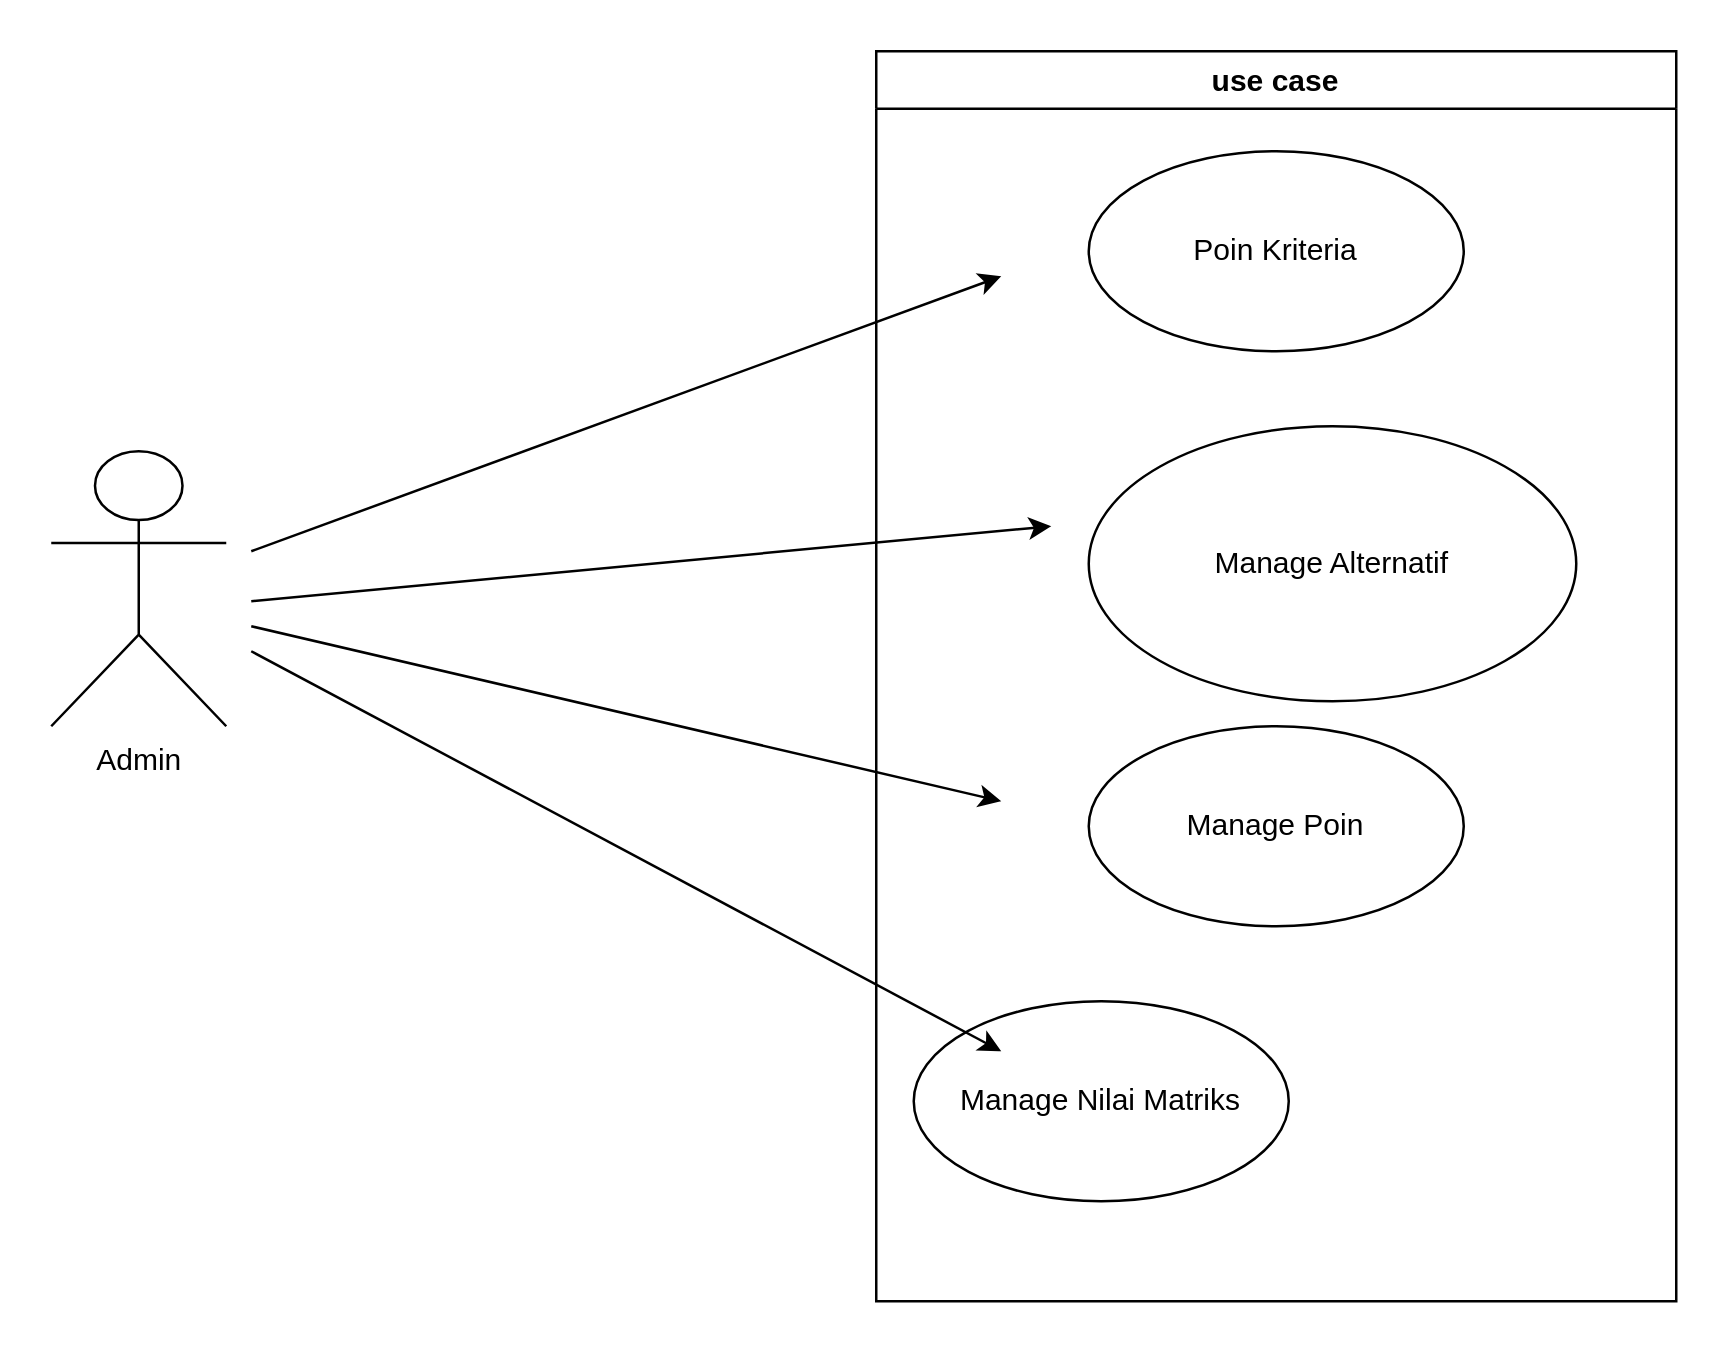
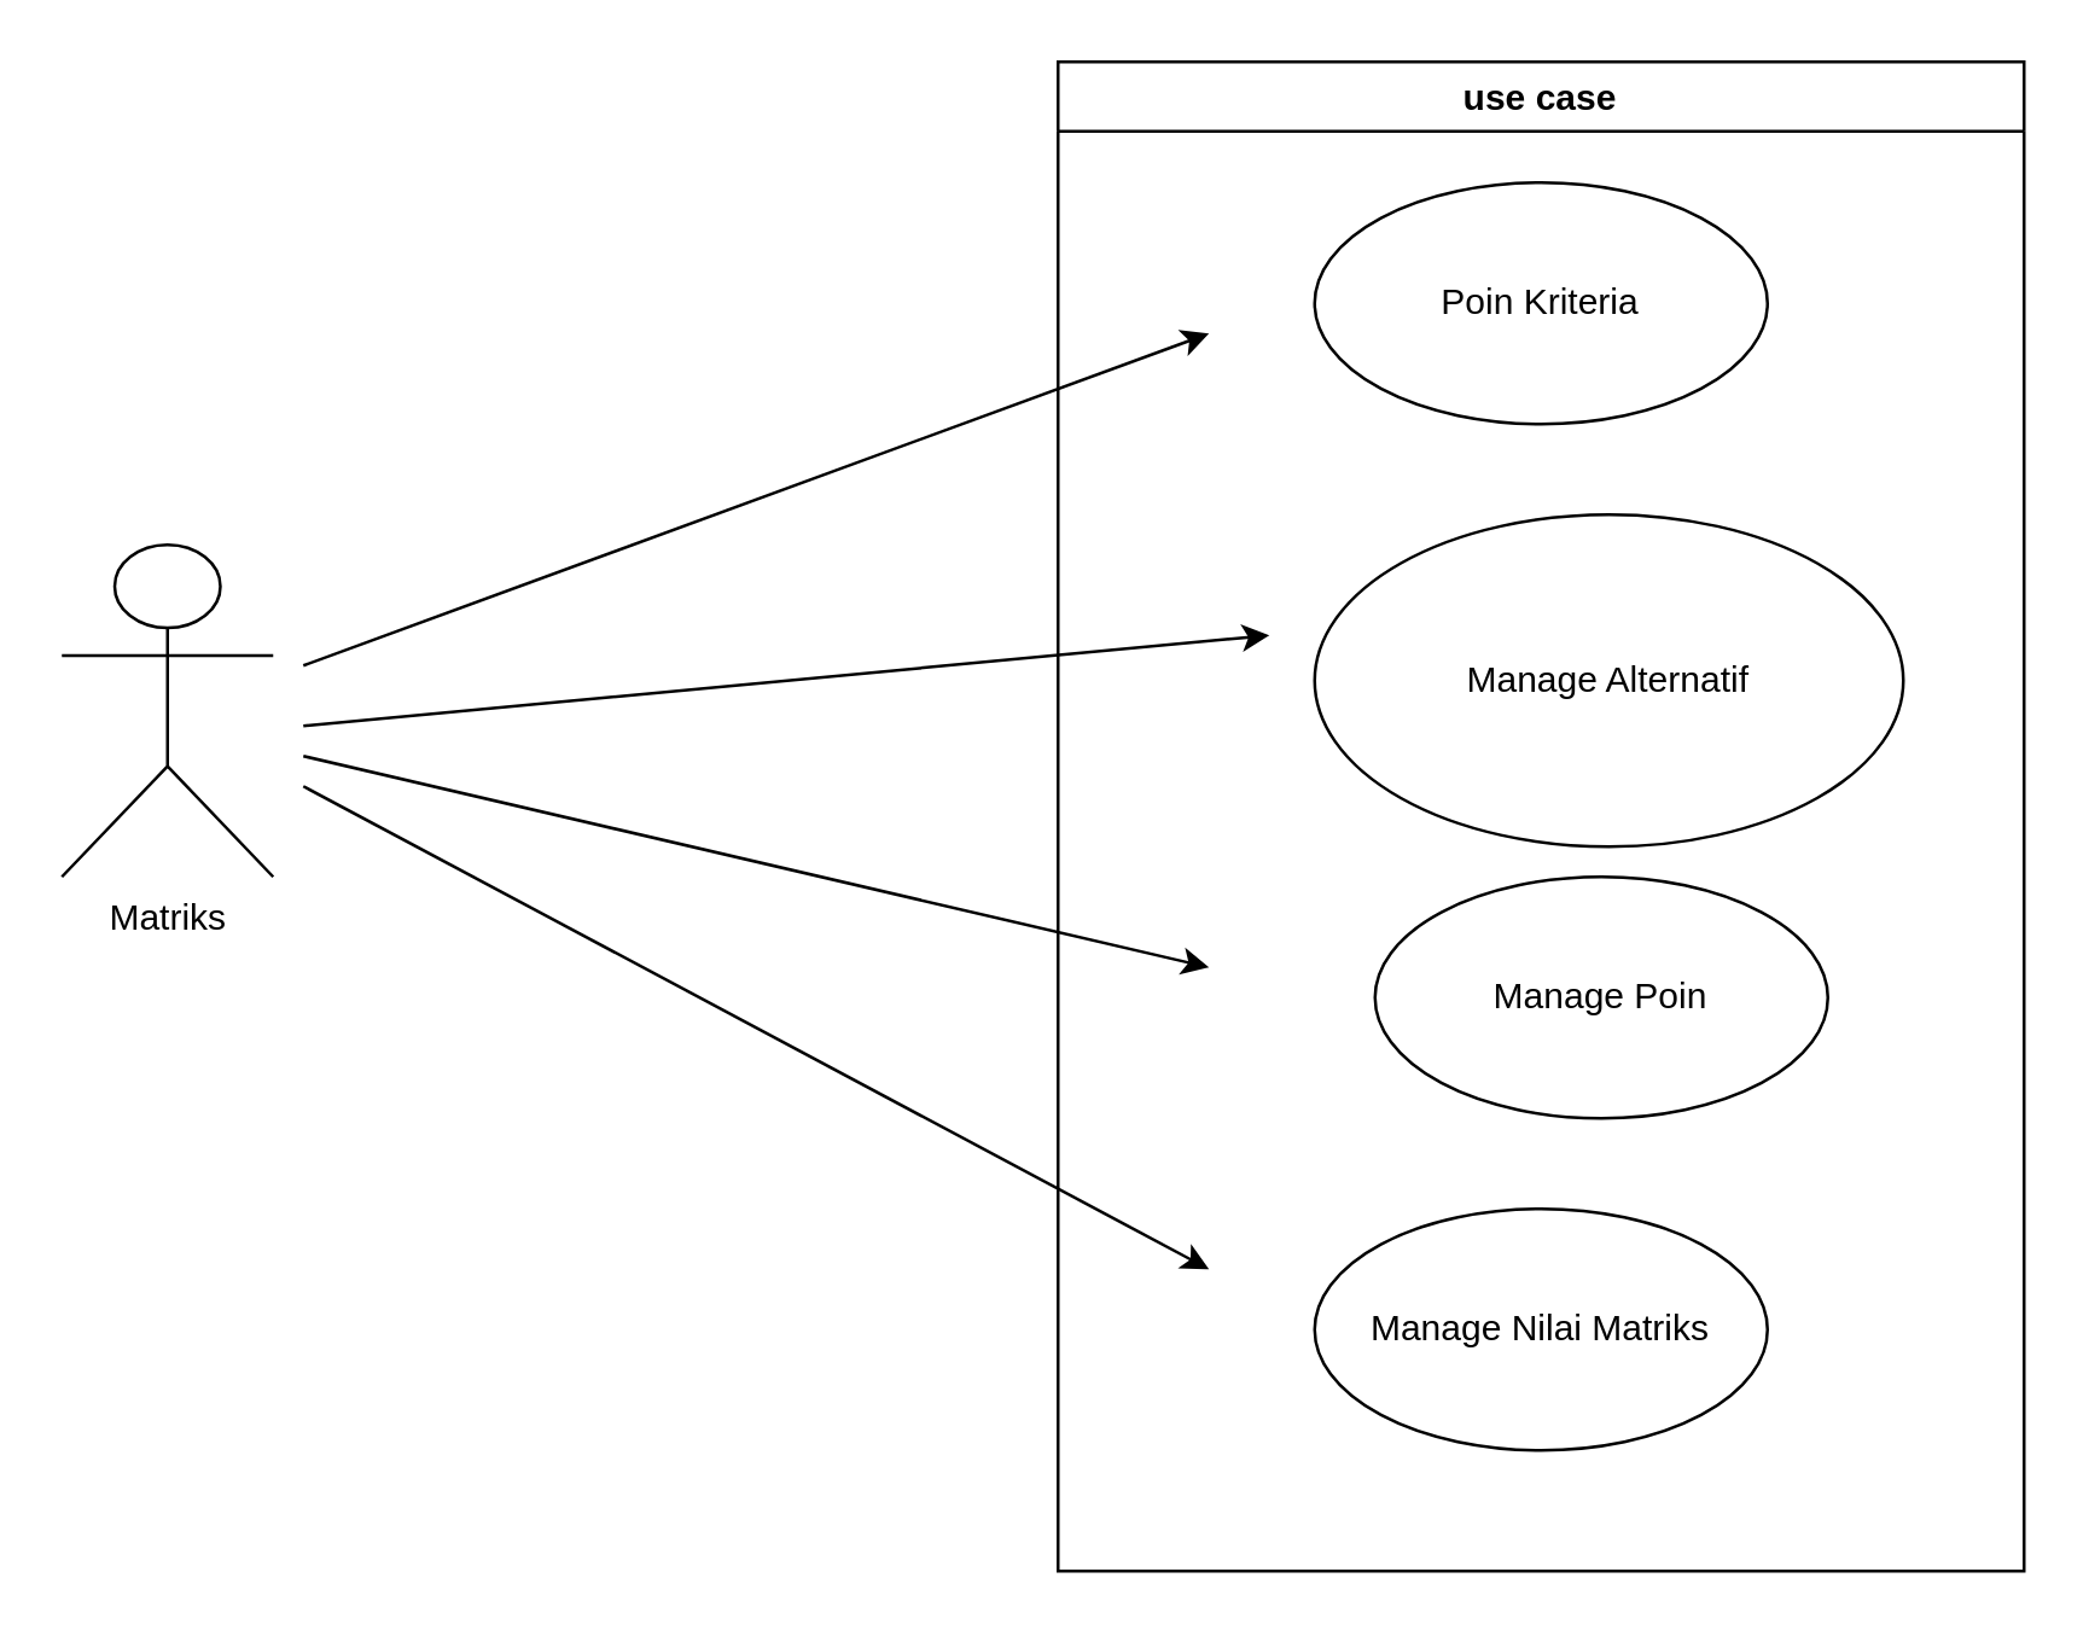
  <mxCell id="0" />
  <mxCell id="1" parent="0" />
- <mxCell id="2" value="Admin" style="shape=umlActor;verticalLabelPosition=bottom;verticalAlign=top;html=1;outlineConnect=0;" vertex="1" parent="1"><mxGeometry x="20" y="180" width="70" height="110" as="geometry" /></mxCell>
+ <mxCell id="2" value="Matriks" style="shape=umlActor;verticalLabelPosition=bottom;verticalAlign=top;html=1;outlineConnect=0;" vertex="1" parent="1"><mxGeometry x="20" y="180" width="70" height="110" as="geometry" /></mxCell>
  <mxCell id="3" value="use case" style="swimlane;" vertex="1" parent="1"><mxGeometry x="350" y="20" width="320" height="500" as="geometry" /></mxCell>
  <mxCell id="4" value="Manage Alternatif" style="ellipse;whiteSpace=wrap;html=1;" vertex="1" parent="3"><mxGeometry x="85" y="150" width="195" height="110" as="geometry" /></mxCell>
- <mxCell id="5" value="Manage Poin" style="ellipse;whiteSpace=wrap;html=1;" vertex="1" parent="3"><mxGeometry x="85" y="270" width="150" height="80" as="geometry" /></mxCell>
- <mxCell id="6" value="Manage Nilai Matriks" style="ellipse;whiteSpace=wrap;html=1;" vertex="1" parent="3"><mxGeometry x="15" y="380" width="150" height="80" as="geometry" /></mxCell>
+ <mxCell id="5" value="Manage Poin" style="ellipse;whiteSpace=wrap;html=1;" vertex="1" parent="3"><mxGeometry x="105" y="270" width="150" height="80" as="geometry" /></mxCell>
+ <mxCell id="6" value="Manage Nilai Matriks" style="ellipse;whiteSpace=wrap;html=1;" vertex="1" parent="3"><mxGeometry x="85" y="380" width="150" height="80" as="geometry" /></mxCell>
  <mxCell id="7" value="Poin Kriteria" style="ellipse;whiteSpace=wrap;html=1;" vertex="1" parent="3"><mxGeometry x="85" y="40" width="150" height="80" as="geometry" /></mxCell>
  <mxCell id="8" value="" style="endArrow=classic;html=1;rounded=0;" edge="1" parent="1"><mxGeometry width="50" height="50" relative="1" as="geometry"><mxPoint x="100" y="220" as="sourcePoint" /><mxPoint x="400" y="110" as="targetPoint" /></mxGeometry></mxCell>
  <mxCell id="9" value="" style="endArrow=classic;html=1;rounded=0;" edge="1" parent="1"><mxGeometry width="50" height="50" relative="1" as="geometry"><mxPoint x="100" y="240" as="sourcePoint" /><mxPoint x="420" y="210" as="targetPoint" /></mxGeometry></mxCell>
  <mxCell id="10" value="" style="endArrow=classic;html=1;rounded=0;" edge="1" parent="1"><mxGeometry width="50" height="50" relative="1" as="geometry"><mxPoint x="100" y="250" as="sourcePoint" /><mxPoint x="400" y="320" as="targetPoint" /></mxGeometry></mxCell>
  <mxCell id="11" value="" style="endArrow=classic;html=1;rounded=0;" edge="1" parent="1"><mxGeometry width="50" height="50" relative="1" as="geometry"><mxPoint x="100" y="260" as="sourcePoint" /><mxPoint x="400" y="420" as="targetPoint" /></mxGeometry></mxCell>
